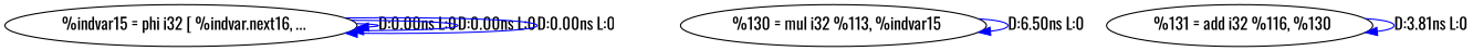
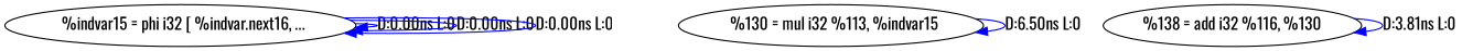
  digraph {
    fontname=Oswald
    node [fontname=Oswald]
    edge [color=blue fontname=Oswald]
    n1 [label="  %indvar15 = phi i32 [ %indvar.next16, ..."]
    n2 [label="  %130 = mul i32 %113, %indvar15"]
-   n3 [label="  %131 = add i32 %116, %130"]
+   n3 [label="%138 = add i32 %116, %130"]
    n1 -> n1 [label="D:0.00ns L:0"]
    n1 -> n1 [label="D:0.00ns L:0"]
    n1 -> n1 [label="D:0.00ns L:0"]
    n2 -> n2 [label="D:6.50ns L:0"]
    n3 -> n3 [label="D:3.81ns L:0"]
  }
